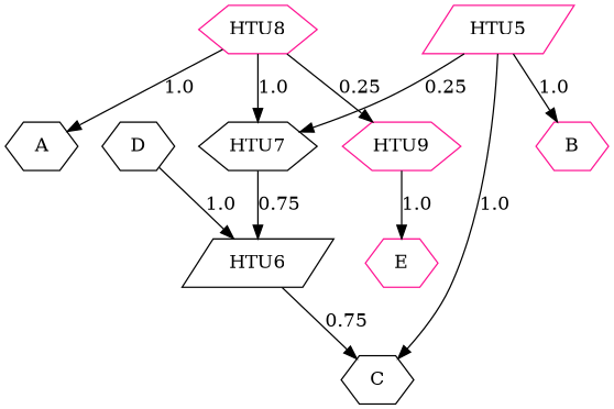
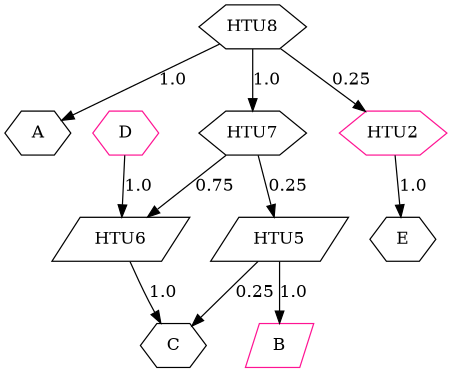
  digraph {
    node [color=black shape=hexagon]
    n1 [label=A]
-   n2 [color=deeppink label=B]
+   n2 [color=deeppink label=B shape=parallelogram]
    n3 [label=C]
-   n4 [label=D]
+   n4 [color=deeppink label=D]
    n5 [label=HTU6 shape=parallelogram]
-   n6 [color=deeppink label=E]
-   n7 [color=deeppink label=HTU5 shape=parallelogram]
+   n6 [label=E]
+   n7 [label=HTU5 shape=parallelogram]
    n8 [label=HTU7]
-   n9 [color=deeppink label=HTU8]
-   n10 [color=deeppink label=HTU9]
+   n9 [label=HTU8]
+   n10 [color=deeppink label=HTU2]
    n4 -> n5 [label=1.0]
-   n5 -> n3 [label=0.75]
+   n5 -> n3 [label=1.0]
    n7 -> n2 [label=1.0]
-   n7 -> n3 [label=1.0]
+   n7 -> n3 [label=0.25]
    n8 -> n5 [label=0.75]
-   n7 -> n8 [label=0.25]
+   n8 -> n7 [label=0.25]
    n9 -> n1 [label=1.0]
    n9 -> n8 [label=1.0]
    n9 -> n10 [label=0.25]
    n10 -> n6 [label=1.0]
  }
